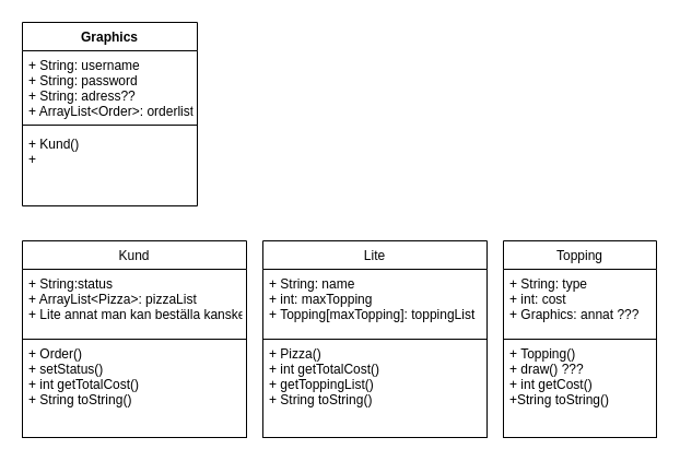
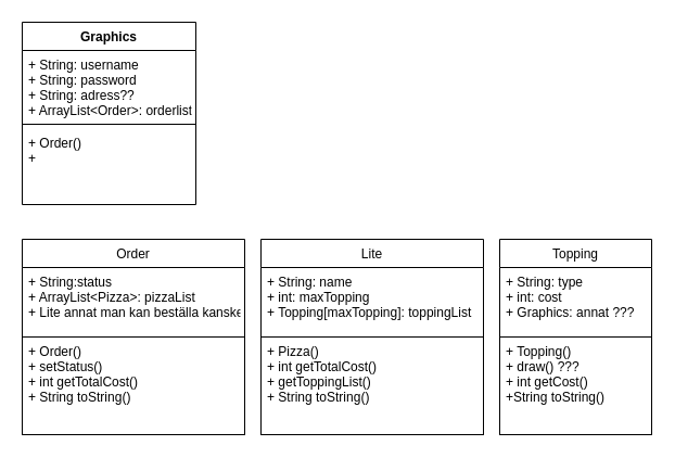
  <mxCell id="0" />
  <mxCell id="1" parent="0" />
  <mxCell id="2" value="Topping" style="swimlane;fontStyle=0;childLayout=stackLayout;horizontal=1;startSize=26;fillColor=none;horizontalStack=0;resizeParent=1;resizeParentMax=0;resizeLast=0;collapsible=1;marginBottom=0;" parent="1" vertex="1"><mxGeometry x="460" y="220" width="140" height="180" as="geometry" /></mxCell>
  <mxCell id="3" value="+ String: type&#10;+ int: cost&#10;+ Graphics: annat ???&#10;" style="text;strokeColor=none;fillColor=none;align=left;verticalAlign=top;spacingLeft=4;spacingRight=4;overflow=hidden;rotatable=0;points=[[0,0.5],[1,0.5]];portConstraint=eastwest;" parent="2" vertex="1"><mxGeometry y="26" width="140" height="64" as="geometry" /></mxCell>
  <mxCell id="4" value="+ Topping()&#10;+ draw() ???&#10;+ int getCost()&#10;+String toString()&#10;" style="text;strokeColor=#000000;fillColor=none;align=left;verticalAlign=top;spacingLeft=4;spacingRight=4;overflow=hidden;rotatable=0;points=[[0,0.5],[1,0.5]];portConstraint=eastwest;" parent="2" vertex="1"><mxGeometry y="90" width="140" height="90" as="geometry" /></mxCell>
  <mxCell id="5" value="Lite" style="swimlane;fontStyle=0;childLayout=stackLayout;horizontal=1;startSize=26;fillColor=none;horizontalStack=0;resizeParent=1;resizeParentMax=0;resizeLast=0;collapsible=1;marginBottom=0;" parent="1" vertex="1"><mxGeometry x="240" y="220" width="205" height="180" as="geometry" /></mxCell>
  <mxCell id="6" value="+ String: name&#10;+ int: maxTopping&#10;+ Topping[maxTopping]: toppingList" style="text;strokeColor=none;fillColor=none;align=left;verticalAlign=top;spacingLeft=4;spacingRight=4;overflow=hidden;rotatable=0;points=[[0,0.5],[1,0.5]];portConstraint=eastwest;" parent="5" vertex="1"><mxGeometry y="26" width="205" height="64" as="geometry" /></mxCell>
  <mxCell id="7" value="+ Pizza()&#10;+ int getTotalCost()&#10;+ getToppingList()&#10;+ String toString()&#10;&#10;" style="text;strokeColor=#000000;fillColor=none;align=left;verticalAlign=top;spacingLeft=4;spacingRight=4;overflow=hidden;rotatable=0;points=[[0,0.5],[1,0.5]];portConstraint=eastwest;" parent="5" vertex="1"><mxGeometry y="90" width="205" height="90" as="geometry" /></mxCell>
- <mxCell id="8" value="Kund" style="swimlane;fontStyle=0;childLayout=stackLayout;horizontal=1;startSize=26;fillColor=none;horizontalStack=0;resizeParent=1;resizeParentMax=0;resizeLast=0;collapsible=1;marginBottom=0;" vertex="1" parent="1"><mxGeometry x="20" y="220" width="205" height="180" as="geometry" /></mxCell>
+ <mxCell id="8" value="Order" style="swimlane;fontStyle=0;childLayout=stackLayout;horizontal=1;startSize=26;fillColor=none;horizontalStack=0;resizeParent=1;resizeParentMax=0;resizeLast=0;collapsible=1;marginBottom=0;" vertex="1" parent="1"><mxGeometry x="20" y="220" width="205" height="180" as="geometry" /></mxCell>
  <mxCell id="9" value="+ String:status&#10;+ ArrayList&lt;Pizza&gt;: pizzaList&#10;+ Lite annat man kan beställa kanske" style="text;strokeColor=none;fillColor=none;align=left;verticalAlign=top;spacingLeft=4;spacingRight=4;overflow=hidden;rotatable=0;points=[[0,0.5],[1,0.5]];portConstraint=eastwest;" vertex="1" parent="8"><mxGeometry y="26" width="205" height="64" as="geometry" /></mxCell>
  <mxCell id="10" value="+ Order()&#10;+ setStatus()&#10;+ int getTotalCost()&#10;+ String toString()&#10;&#10;" style="text;strokeColor=#000000;fillColor=none;align=left;verticalAlign=top;spacingLeft=4;spacingRight=4;overflow=hidden;rotatable=0;points=[[0,0.5],[1,0.5]];portConstraint=eastwest;" vertex="1" parent="8"><mxGeometry y="90" width="205" height="90" as="geometry" /></mxCell>
  <mxCell id="11" value="Graphics" style="swimlane;fontStyle=1;align=center;verticalAlign=top;childLayout=stackLayout;horizontal=1;startSize=26;horizontalStack=0;resizeParent=1;resizeParentMax=0;resizeLast=0;collapsible=1;marginBottom=0;strokeColor=#000000;" vertex="1" parent="1"><mxGeometry x="20" y="20" width="160" height="168" as="geometry" /></mxCell>
  <mxCell id="12" value="+ String: username&#10;+ String: password&#10;+ String: adress??&#10;+ ArrayList&lt;Order&gt;: orderlist" style="text;strokeColor=none;fillColor=none;align=left;verticalAlign=top;spacingLeft=4;spacingRight=4;overflow=hidden;rotatable=0;points=[[0,0.5],[1,0.5]];portConstraint=eastwest;" vertex="1" parent="11"><mxGeometry y="26" width="160" height="64" as="geometry" /></mxCell>
  <mxCell id="13" value="" style="line;strokeWidth=1;fillColor=none;align=left;verticalAlign=middle;spacingTop=-1;spacingLeft=3;spacingRight=3;rotatable=0;labelPosition=right;points=[];portConstraint=eastwest;" vertex="1" parent="11"><mxGeometry y="90" width="160" height="8" as="geometry" /></mxCell>
- <mxCell id="14" value="+ Kund()&#10;+ " style="text;strokeColor=none;fillColor=none;align=left;verticalAlign=top;spacingLeft=4;spacingRight=4;overflow=hidden;rotatable=0;points=[[0,0.5],[1,0.5]];portConstraint=eastwest;" vertex="1" parent="11"><mxGeometry y="98" width="160" height="70" as="geometry" /></mxCell>
+ <mxCell id="14" value="+ Order()&#10;+ " style="text;strokeColor=none;fillColor=none;align=left;verticalAlign=top;spacingLeft=4;spacingRight=4;overflow=hidden;rotatable=0;points=[[0,0.5],[1,0.5]];portConstraint=eastwest;" vertex="1" parent="11"><mxGeometry y="98" width="160" height="70" as="geometry" /></mxCell>
